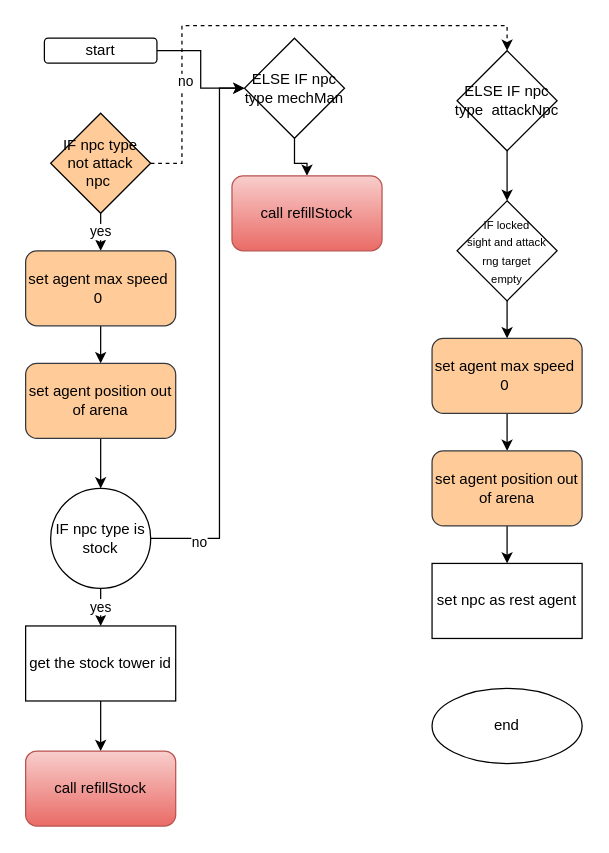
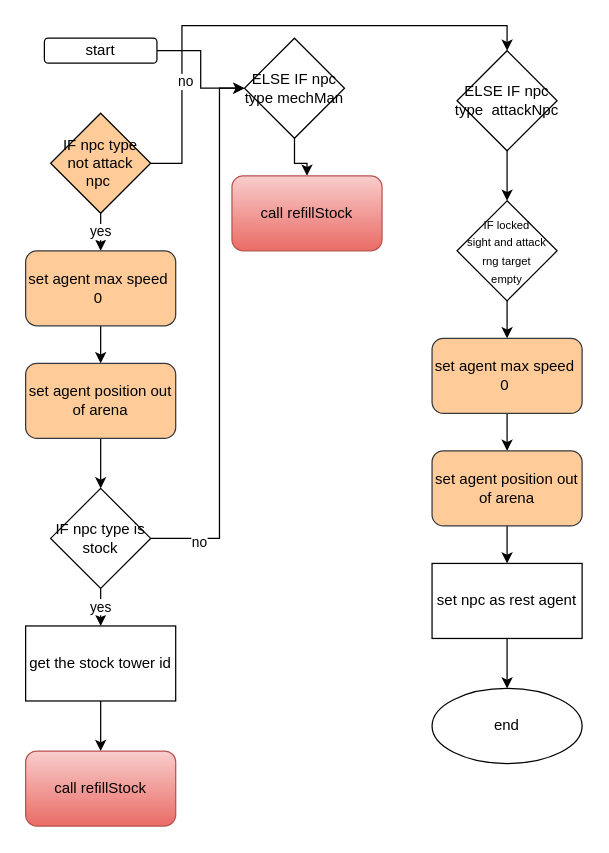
  <mxCell id="0" />
  <mxCell id="1" parent="0" />
  <mxCell id="2" value="" style="edgeStyle=orthogonalEdgeStyle;rounded=0;orthogonalLoop=1;jettySize=auto;html=1;" edge="1" parent="1" source="3" target="20"><mxGeometry relative="1" as="geometry" /></mxCell>
  <mxCell id="3" value="start" style="rounded=1;whiteSpace=wrap;html=1;" vertex="1" parent="1"><mxGeometry x="35" y="30" width="90" height="20" as="geometry" /></mxCell>
  <mxCell id="4" value="yes" style="edgeStyle=orthogonalEdgeStyle;rounded=0;orthogonalLoop=1;jettySize=auto;html=1;" edge="1" parent="1" source="7" target="9"><mxGeometry relative="1" as="geometry" /></mxCell>
- <mxCell id="5" value="" style="edgeStyle=orthogonalEdgeStyle;rounded=0;orthogonalLoop=1;jettySize=auto;html=1;dashed=1;" edge="1" parent="1" source="7" target="23"><mxGeometry relative="1" as="geometry"><Array as="points"><mxPoint x="145" y="130" /><mxPoint x="145" y="20" /><mxPoint x="405" y="20" /></Array></mxGeometry></mxCell>
+ <mxCell id="5" value="" style="edgeStyle=orthogonalEdgeStyle;rounded=0;orthogonalLoop=1;jettySize=auto;html=1;" edge="1" parent="1" source="7" target="23"><mxGeometry relative="1" as="geometry"><Array as="points"><mxPoint x="145" y="130" /><mxPoint x="145" y="20" /><mxPoint x="405" y="20" /></Array></mxGeometry></mxCell>
  <mxCell id="6" value="no" style="edgeLabel;html=1;align=center;verticalAlign=middle;resizable=0;points=[];" vertex="1" connectable="0" parent="5"><mxGeometry x="-0.562" y="-2" relative="1" as="geometry"><mxPoint as="offset" /></mxGeometry></mxCell>
  <mxCell id="7" value="IF npc type not attack npc&amp;nbsp;" style="rhombus;whiteSpace=wrap;html=1;fillColor=#ffcc99;" vertex="1" parent="1"><mxGeometry x="40" y="90" width="80" height="80" as="geometry" /></mxCell>
  <mxCell id="8" value="" style="edgeStyle=orthogonalEdgeStyle;rounded=0;orthogonalLoop=1;jettySize=auto;html=1;" edge="1" parent="1" source="9" target="11"><mxGeometry relative="1" as="geometry" /></mxCell>
  <mxCell id="9" value="set agent max speed&amp;nbsp; 0&amp;nbsp;" style="rounded=1;whiteSpace=wrap;html=1;fillColor=#ffcc99;strokeColor=#36393d;" vertex="1" parent="1"><mxGeometry x="20" y="200" width="120" height="60" as="geometry" /></mxCell>
  <mxCell id="10" value="" style="edgeStyle=orthogonalEdgeStyle;rounded=0;orthogonalLoop=1;jettySize=auto;html=1;" edge="1" parent="1" source="11" target="15"><mxGeometry relative="1" as="geometry" /></mxCell>
  <mxCell id="11" value="set agent position out of arena" style="rounded=1;whiteSpace=wrap;html=1;fillColor=#ffcc99;strokeColor=#36393d;" vertex="1" parent="1"><mxGeometry x="20" y="290" width="120" height="60" as="geometry" /></mxCell>
  <mxCell id="12" value="yes" style="edgeStyle=orthogonalEdgeStyle;rounded=0;orthogonalLoop=1;jettySize=auto;html=1;" edge="1" parent="1" source="15" target="17"><mxGeometry relative="1" as="geometry" /></mxCell>
  <mxCell id="13" value="" style="edgeStyle=orthogonalEdgeStyle;rounded=0;orthogonalLoop=1;jettySize=auto;html=1;" edge="1" parent="1" source="15" target="20"><mxGeometry relative="1" as="geometry"><Array as="points"><mxPoint x="175" y="430" /><mxPoint x="175" y="70" /></Array></mxGeometry></mxCell>
  <mxCell id="14" value="no" style="edgeLabel;html=1;align=center;verticalAlign=middle;resizable=0;points=[];" vertex="1" connectable="0" parent="13"><mxGeometry x="-0.826" y="-2" relative="1" as="geometry"><mxPoint as="offset" /></mxGeometry></mxCell>
- <mxCell id="15" value="IF npc type is stock" style="ellipse;whiteSpace=wrap;html=1;" vertex="1" parent="1"><mxGeometry x="40" y="390" width="80" height="80" as="geometry" /></mxCell>
+ <mxCell id="15" value="IF npc type is stock" style="rhombus;whiteSpace=wrap;html=1;" vertex="1" parent="1"><mxGeometry x="40" y="390" width="80" height="80" as="geometry" /></mxCell>
  <mxCell id="16" value="" style="edgeStyle=orthogonalEdgeStyle;rounded=0;orthogonalLoop=1;jettySize=auto;html=1;" edge="1" parent="1" source="17" target="18"><mxGeometry relative="1" as="geometry" /></mxCell>
  <mxCell id="17" value="get the stock tower id" style="whiteSpace=wrap;html=1;" vertex="1" parent="1"><mxGeometry x="20" y="500" width="120" height="60" as="geometry" /></mxCell>
  <mxCell id="18" value="call&amp;nbsp;refillStock" style="rounded=1;whiteSpace=wrap;html=1;fillColor=#f8cecc;gradientColor=#ea6b66;strokeColor=#b85450;" vertex="1" parent="1"><mxGeometry x="20" y="600" width="120" height="60" as="geometry" /></mxCell>
  <mxCell id="19" value="" style="edgeStyle=orthogonalEdgeStyle;rounded=0;orthogonalLoop=1;jettySize=auto;html=1;" edge="1" parent="1" source="20" target="21"><mxGeometry relative="1" as="geometry" /></mxCell>
  <mxCell id="20" value="ELSE IF npc type&amp;nbsp;mechMan" style="rhombus;whiteSpace=wrap;html=1;" vertex="1" parent="1"><mxGeometry x="195" y="30" width="80" height="80" as="geometry" /></mxCell>
  <mxCell id="21" value="call&amp;nbsp;refillStock" style="rounded=1;whiteSpace=wrap;html=1;fillColor=#f8cecc;gradientColor=#ea6b66;strokeColor=#b85450;" vertex="1" parent="1"><mxGeometry x="185" y="140" width="120" height="60" as="geometry" /></mxCell>
  <mxCell id="22" value="" style="edgeStyle=orthogonalEdgeStyle;rounded=0;orthogonalLoop=1;jettySize=auto;html=1;" edge="1" parent="1" source="23" target="25"><mxGeometry relative="1" as="geometry" /></mxCell>
  <mxCell id="23" value="ELSE IF npc type&amp;nbsp;&amp;nbsp;attackNpc" style="rhombus;whiteSpace=wrap;html=1;" vertex="1" parent="1"><mxGeometry x="365" y="40" width="80" height="80" as="geometry" /></mxCell>
  <mxCell id="24" value="" style="edgeStyle=orthogonalEdgeStyle;rounded=0;orthogonalLoop=1;jettySize=auto;html=1;fontSize=9;" edge="1" parent="1" source="25" target="27"><mxGeometry relative="1" as="geometry" /></mxCell>
  <mxCell id="25" value="&lt;font style=&quot;font-size: 9px&quot;&gt;IF locked &lt;br&gt;sight and attack rng target &lt;br&gt;empty&lt;/font&gt;" style="rhombus;whiteSpace=wrap;html=1;" vertex="1" parent="1"><mxGeometry x="365" y="160" width="80" height="80" as="geometry" /></mxCell>
  <mxCell id="26" value="" style="edgeStyle=orthogonalEdgeStyle;rounded=0;orthogonalLoop=1;jettySize=auto;html=1;fontSize=9;" edge="1" parent="1" source="27" target="29"><mxGeometry relative="1" as="geometry" /></mxCell>
  <mxCell id="27" value="set agent max speed&amp;nbsp; 0&amp;nbsp;" style="rounded=1;whiteSpace=wrap;html=1;fillColor=#ffcc99;strokeColor=#36393d;" vertex="1" parent="1"><mxGeometry x="345" y="270" width="120" height="60" as="geometry" /></mxCell>
  <mxCell id="28" value="" style="edgeStyle=orthogonalEdgeStyle;rounded=0;orthogonalLoop=1;jettySize=auto;html=1;fontSize=9;" edge="1" parent="1" source="29" target="31"><mxGeometry relative="1" as="geometry" /></mxCell>
  <mxCell id="29" value="set agent position out of arena" style="rounded=1;whiteSpace=wrap;html=1;fillColor=#ffcc99;strokeColor=#36393d;" vertex="1" parent="1"><mxGeometry x="345" y="360" width="120" height="60" as="geometry" /></mxCell>
+ <mxCell id="30" value="" style="edgeStyle=orthogonalEdgeStyle;rounded=0;orthogonalLoop=1;jettySize=auto;html=1;fontSize=9;" edge="1" parent="1" source="31" target="32"><mxGeometry relative="1" as="geometry" /></mxCell>
  <mxCell id="31" value="&lt;font style=&quot;font-size: 12px&quot;&gt;set npc as rest agent&lt;/font&gt;" style="rounded=0;whiteSpace=wrap;html=1;fontSize=9;" vertex="1" parent="1"><mxGeometry x="345" y="450" width="120" height="60" as="geometry" /></mxCell>
  <mxCell id="32" value="&lt;font style=&quot;font-size: 12px&quot;&gt;end&lt;/font&gt;" style="ellipse;whiteSpace=wrap;html=1;fontSize=9;rounded=0;" vertex="1" parent="1"><mxGeometry x="345" y="550" width="120" height="60" as="geometry" /></mxCell>
